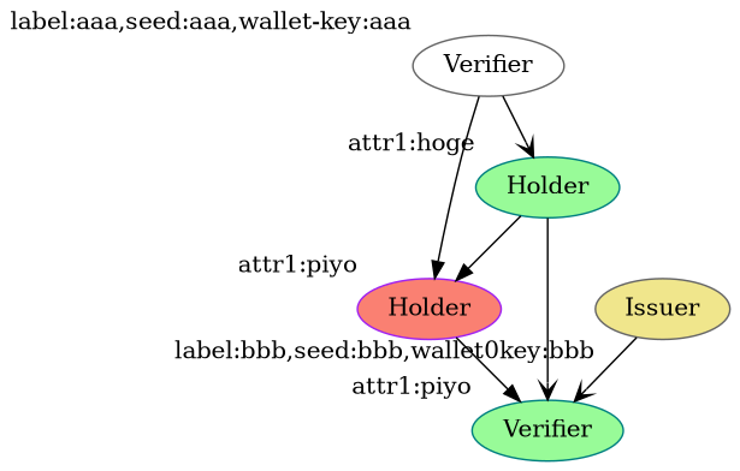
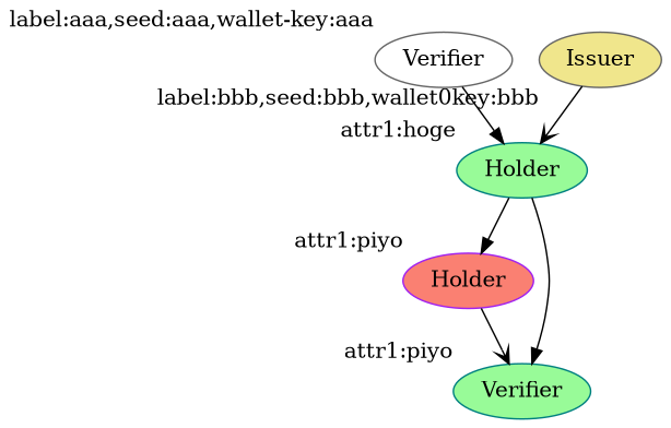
  digraph {
    node [color=gray40 fillcolor=palegreen style=filled xlabel="attr1:piyo"]
    edge [arrowhead=normal]
    n1 [fillcolor=white label=Verifier xlabel="label:aaa,seed:aaa,wallet-key:aaa"]
    n2 [color=teal label=Holder xlabel="attr1:hoge"]
    n3 [color=purple fillcolor=salmon label=Holder]
    n4 [color=teal label=Verifier]
    n5 [fillcolor=khaki label=Issuer xlabel="label:bbb,seed:bbb,wallet0key:bbb"]
-   n1 -> n2 [arrowhead=vee]
-   n1 -> n3
+   n1 -> n2
    n2 -> n3
-   n2 -> n4 [arrowhead=vee]
-   n3 -> n4
-   n5 -> n4 [arrowhead=vee]
+   n2 -> n4
+   n3 -> n4 [arrowhead=vee]
+   n5 -> n2 [arrowhead=vee]
  }
